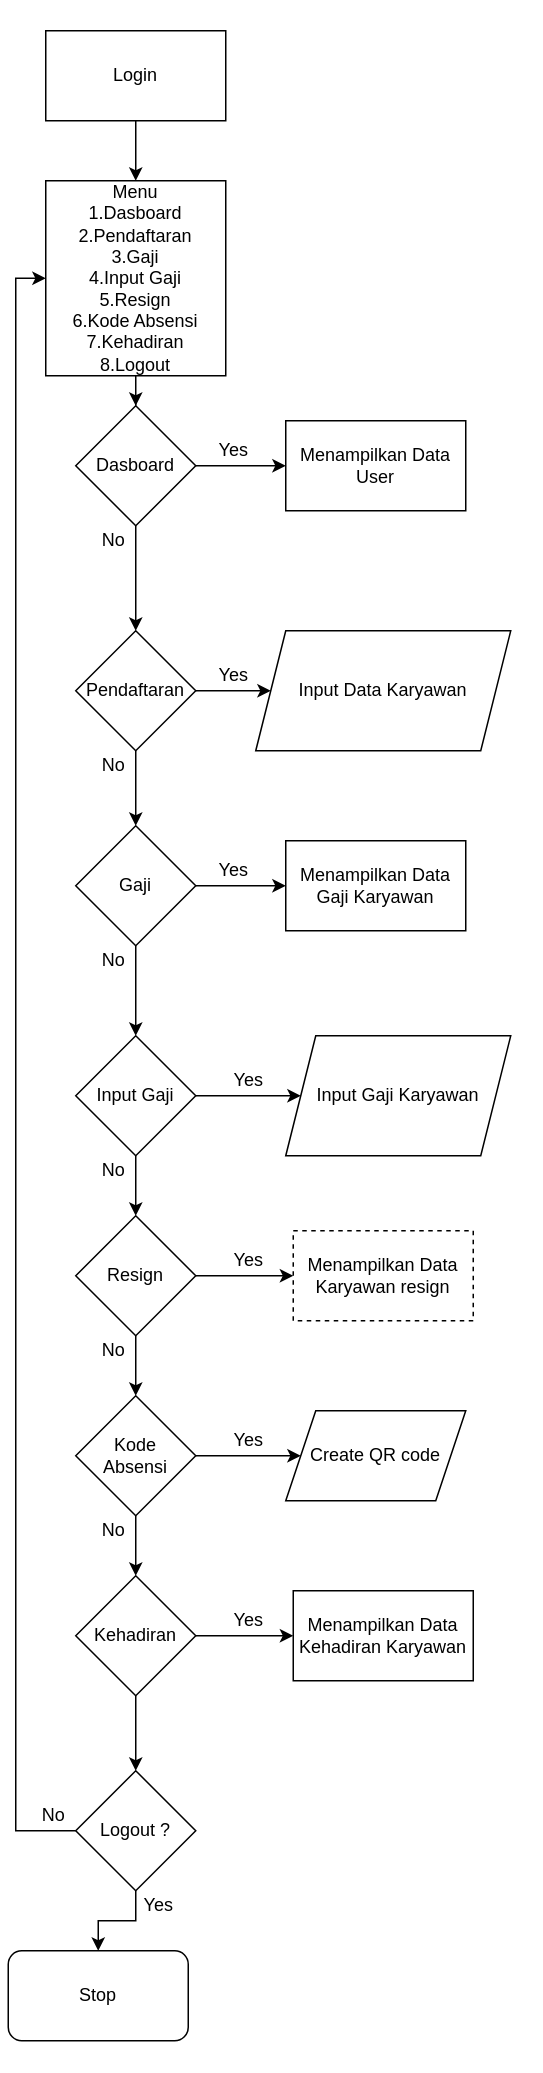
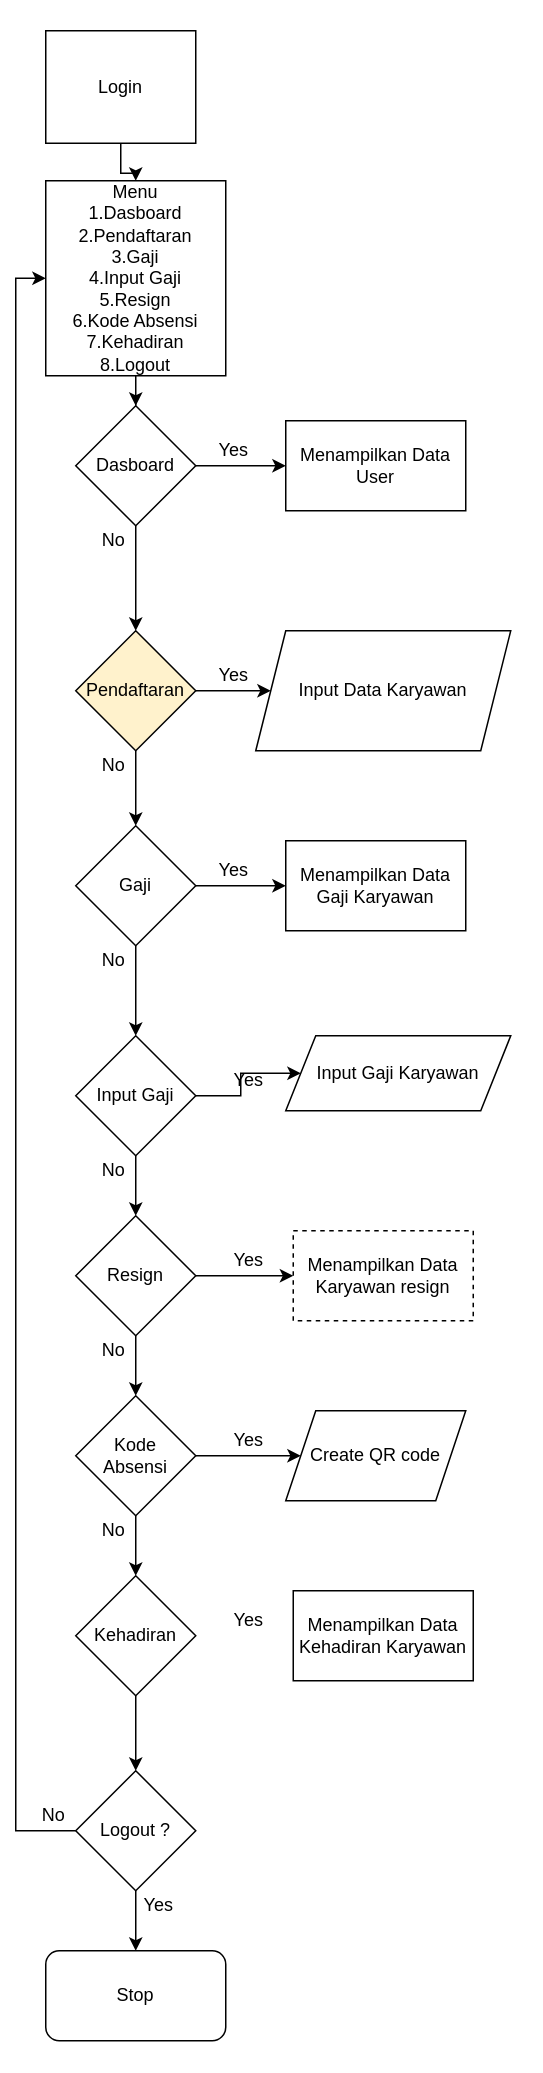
  <mxCell id="0" />
  <mxCell id="1" parent="0" />
  <mxCell id="2" value="" style="edgeStyle=orthogonalEdgeStyle;rounded=0;orthogonalLoop=1;jettySize=auto;html=1;" parent="1" source="3" target="5" edge="1"><mxGeometry relative="1" as="geometry" /></mxCell>
- <mxCell id="3" value="Login&lt;br&gt;" style="rounded=0;whiteSpace=wrap;html=1;" parent="1" vertex="1"><mxGeometry x="30" y="20" width="120" height="60" as="geometry" /></mxCell>
+ <mxCell id="3" value="Login&lt;br&gt;" style="rounded=0;whiteSpace=wrap;html=1;" parent="1" vertex="1"><mxGeometry x="30" y="20" width="100" height="75" as="geometry" /></mxCell>
  <mxCell id="4" value="" style="edgeStyle=orthogonalEdgeStyle;rounded=0;orthogonalLoop=1;jettySize=auto;html=1;" parent="1" source="5" target="8" edge="1"><mxGeometry relative="1" as="geometry" /></mxCell>
  <mxCell id="5" value="Menu&lt;br&gt;1.Dasboard&lt;br&gt;2.Pendaftaran&lt;br&gt;3.Gaji&lt;br&gt;4.Input Gaji&lt;br&gt;5.Resign&lt;br&gt;6.Kode Absensi&lt;br&gt;7.Kehadiran&lt;br&gt;8.Logout" style="rounded=0;whiteSpace=wrap;html=1;" parent="1" vertex="1"><mxGeometry x="30" y="120" width="120" height="130" as="geometry" /></mxCell>
  <mxCell id="6" value="" style="edgeStyle=orthogonalEdgeStyle;rounded=0;orthogonalLoop=1;jettySize=auto;html=1;entryX=0;entryY=0.5;entryDx=0;entryDy=0;" parent="1" source="8" target="13" edge="1"><mxGeometry relative="1" as="geometry"><mxPoint x="210" y="260" as="targetPoint" /></mxGeometry></mxCell>
  <mxCell id="7" style="edgeStyle=orthogonalEdgeStyle;rounded=0;orthogonalLoop=1;jettySize=auto;html=1;" parent="1" source="8" target="19" edge="1"><mxGeometry relative="1" as="geometry" /></mxCell>
  <mxCell id="8" value="Dasboard" style="rhombus;whiteSpace=wrap;html=1;" parent="1" vertex="1"><mxGeometry x="50" y="270" width="80" height="80" as="geometry" /></mxCell>
  <mxCell id="9" value="" style="edgeStyle=orthogonalEdgeStyle;rounded=0;orthogonalLoop=1;jettySize=auto;html=1;" parent="1" source="11" target="21" edge="1"><mxGeometry relative="1" as="geometry" /></mxCell>
  <mxCell id="10" value="" style="edgeStyle=orthogonalEdgeStyle;rounded=0;orthogonalLoop=1;jettySize=auto;html=1;" parent="1" source="11" target="16" edge="1"><mxGeometry relative="1" as="geometry" /></mxCell>
  <mxCell id="11" value="Gaji" style="rhombus;whiteSpace=wrap;html=1;" parent="1" vertex="1"><mxGeometry x="50" y="550" width="80" height="80" as="geometry" /></mxCell>
- <mxCell id="12" value="Stop" style="rounded=1;whiteSpace=wrap;html=1;" parent="1" vertex="1"><mxGeometry x="5" y="1300" width="120" height="60" as="geometry" /></mxCell>
+ <mxCell id="12" value="Stop" style="rounded=1;whiteSpace=wrap;html=1;" parent="1" vertex="1"><mxGeometry x="30" y="1300" width="120" height="60" as="geometry" /></mxCell>
  <mxCell id="13" value="Menampilkan Data User" style="rounded=0;whiteSpace=wrap;html=1;" parent="1" vertex="1"><mxGeometry x="190" y="280" width="120" height="60" as="geometry" /></mxCell>
  <mxCell id="14" value="" style="edgeStyle=orthogonalEdgeStyle;rounded=0;orthogonalLoop=1;jettySize=auto;html=1;" parent="1" source="16" target="22" edge="1"><mxGeometry relative="1" as="geometry" /></mxCell>
  <mxCell id="15" value="" style="edgeStyle=orthogonalEdgeStyle;rounded=0;orthogonalLoop=1;jettySize=auto;html=1;" parent="1" source="16" target="25" edge="1"><mxGeometry relative="1" as="geometry" /></mxCell>
  <mxCell id="16" value="Input Gaji" style="rhombus;whiteSpace=wrap;html=1;" parent="1" vertex="1"><mxGeometry x="50" y="690" width="80" height="80" as="geometry" /></mxCell>
  <mxCell id="17" value="" style="edgeStyle=orthogonalEdgeStyle;rounded=0;orthogonalLoop=1;jettySize=auto;html=1;" parent="1" source="19" target="20" edge="1"><mxGeometry relative="1" as="geometry" /></mxCell>
  <mxCell id="18" value="" style="edgeStyle=orthogonalEdgeStyle;rounded=0;orthogonalLoop=1;jettySize=auto;html=1;" parent="1" source="19" target="11" edge="1"><mxGeometry relative="1" as="geometry" /></mxCell>
- <mxCell id="19" value="Pendaftaran" style="rhombus;whiteSpace=wrap;html=1;" parent="1" vertex="1"><mxGeometry x="50" y="420" width="80" height="80" as="geometry" /></mxCell>
+ <mxCell id="19" value="Pendaftaran" style="rhombus;whiteSpace=wrap;html=1;fillColor=#fff2cc;" parent="1" vertex="1"><mxGeometry x="50" y="420" width="80" height="80" as="geometry" /></mxCell>
  <mxCell id="20" value="Input Data Karyawan" style="shape=parallelogram;perimeter=parallelogramPerimeter;whiteSpace=wrap;html=1;fixedSize=1;" parent="1" vertex="1"><mxGeometry x="170" y="420" width="170" height="80" as="geometry" /></mxCell>
  <mxCell id="21" value="Menampilkan Data Gaji Karyawan" style="rounded=0;whiteSpace=wrap;html=1;" parent="1" vertex="1"><mxGeometry x="190" y="560" width="120" height="60" as="geometry" /></mxCell>
- <mxCell id="22" value="Input Gaji Karyawan" style="shape=parallelogram;perimeter=parallelogramPerimeter;whiteSpace=wrap;html=1;fixedSize=1;" parent="1" vertex="1"><mxGeometry x="190" y="690" width="150" height="80" as="geometry" /></mxCell>
+ <mxCell id="22" value="Input Gaji Karyawan" style="shape=parallelogram;perimeter=parallelogramPerimeter;whiteSpace=wrap;html=1;fixedSize=1;" parent="1" vertex="1"><mxGeometry x="190" y="690" width="150" height="50" as="geometry" /></mxCell>
  <mxCell id="23" value="" style="edgeStyle=orthogonalEdgeStyle;rounded=0;orthogonalLoop=1;jettySize=auto;html=1;" parent="1" source="25" target="26" edge="1"><mxGeometry relative="1" as="geometry" /></mxCell>
  <mxCell id="24" value="" style="edgeStyle=orthogonalEdgeStyle;rounded=0;orthogonalLoop=1;jettySize=auto;html=1;" parent="1" source="25" target="29" edge="1"><mxGeometry relative="1" as="geometry" /></mxCell>
  <mxCell id="25" value="Resign" style="rhombus;whiteSpace=wrap;html=1;" parent="1" vertex="1"><mxGeometry x="50" y="810" width="80" height="80" as="geometry" /></mxCell>
  <mxCell id="26" value="Menampilkan Data Karyawan resign" style="rounded=0;whiteSpace=wrap;html=1;dashed=1;" parent="1" vertex="1"><mxGeometry x="195" y="820" width="120" height="60" as="geometry" /></mxCell>
  <mxCell id="27" value="" style="edgeStyle=orthogonalEdgeStyle;rounded=0;orthogonalLoop=1;jettySize=auto;html=1;" parent="1" source="29" target="30" edge="1"><mxGeometry relative="1" as="geometry" /></mxCell>
  <mxCell id="28" value="" style="edgeStyle=orthogonalEdgeStyle;rounded=0;orthogonalLoop=1;jettySize=auto;html=1;" parent="1" source="29" target="33" edge="1"><mxGeometry relative="1" as="geometry" /></mxCell>
  <mxCell id="29" value="Kode &lt;br&gt;Absensi" style="rhombus;whiteSpace=wrap;html=1;" parent="1" vertex="1"><mxGeometry x="50" y="930" width="80" height="80" as="geometry" /></mxCell>
  <mxCell id="30" value="Create QR code" style="shape=parallelogram;perimeter=parallelogramPerimeter;whiteSpace=wrap;html=1;fixedSize=1;" parent="1" vertex="1"><mxGeometry x="190" y="940" width="120" height="60" as="geometry" /></mxCell>
- <mxCell id="31" value="" style="edgeStyle=orthogonalEdgeStyle;rounded=0;orthogonalLoop=1;jettySize=auto;html=1;" parent="1" source="33" target="34" edge="1"><mxGeometry relative="1" as="geometry" /></mxCell>
  <mxCell id="32" value="" style="edgeStyle=orthogonalEdgeStyle;rounded=0;orthogonalLoop=1;jettySize=auto;html=1;" edge="1" parent="1" source="33" target="50"><mxGeometry relative="1" as="geometry" /></mxCell>
  <mxCell id="33" value="Kehadiran" style="rhombus;whiteSpace=wrap;html=1;" parent="1" vertex="1"><mxGeometry x="50" y="1050" width="80" height="80" as="geometry" /></mxCell>
  <mxCell id="34" value="Menampilkan Data Kehadiran Karyawan" style="rounded=0;whiteSpace=wrap;html=1;" parent="1" vertex="1"><mxGeometry x="195" y="1060" width="120" height="60" as="geometry" /></mxCell>
  <mxCell id="35" value="Yes" style="text;html=1;resizable=0;autosize=1;align=center;verticalAlign=middle;points=[];fillColor=none;strokeColor=none;rounded=0;" parent="1" vertex="1"><mxGeometry x="140" y="290" width="30" height="20" as="geometry" /></mxCell>
  <mxCell id="36" value="Yes" style="text;html=1;resizable=0;autosize=1;align=center;verticalAlign=middle;points=[];fillColor=none;strokeColor=none;rounded=0;" parent="1" vertex="1"><mxGeometry x="150" y="1070" width="30" height="20" as="geometry" /></mxCell>
  <mxCell id="37" value="Yes" style="text;html=1;resizable=0;autosize=1;align=center;verticalAlign=middle;points=[];fillColor=none;strokeColor=none;rounded=0;" parent="1" vertex="1"><mxGeometry x="150" y="950" width="30" height="20" as="geometry" /></mxCell>
  <mxCell id="38" value="Yes" style="text;html=1;resizable=0;autosize=1;align=center;verticalAlign=middle;points=[];fillColor=none;strokeColor=none;rounded=0;" parent="1" vertex="1"><mxGeometry x="150" y="830" width="30" height="20" as="geometry" /></mxCell>
  <mxCell id="39" value="Yes" style="text;html=1;resizable=0;autosize=1;align=center;verticalAlign=middle;points=[];fillColor=none;strokeColor=none;rounded=0;" parent="1" vertex="1"><mxGeometry x="150" y="710" width="30" height="20" as="geometry" /></mxCell>
  <mxCell id="40" value="Yes" style="text;html=1;resizable=0;autosize=1;align=center;verticalAlign=middle;points=[];fillColor=none;strokeColor=none;rounded=0;" parent="1" vertex="1"><mxGeometry x="140" y="570" width="30" height="20" as="geometry" /></mxCell>
  <mxCell id="41" value="Yes" style="text;html=1;resizable=0;autosize=1;align=center;verticalAlign=middle;points=[];fillColor=none;strokeColor=none;rounded=0;" parent="1" vertex="1"><mxGeometry x="140" y="440" width="30" height="20" as="geometry" /></mxCell>
  <mxCell id="42" value="No" style="text;html=1;resizable=0;autosize=1;align=center;verticalAlign=middle;points=[];fillColor=none;strokeColor=none;rounded=0;" parent="1" vertex="1"><mxGeometry x="60" y="350" width="30" height="20" as="geometry" /></mxCell>
  <mxCell id="43" value="No" style="text;html=1;resizable=0;autosize=1;align=center;verticalAlign=middle;points=[];fillColor=none;strokeColor=none;rounded=0;" parent="1" vertex="1"><mxGeometry x="60" y="1010" width="30" height="20" as="geometry" /></mxCell>
  <mxCell id="44" value="No" style="text;html=1;resizable=0;autosize=1;align=center;verticalAlign=middle;points=[];fillColor=none;strokeColor=none;rounded=0;" parent="1" vertex="1"><mxGeometry x="60" y="890" width="30" height="20" as="geometry" /></mxCell>
  <mxCell id="45" value="No" style="text;html=1;resizable=0;autosize=1;align=center;verticalAlign=middle;points=[];fillColor=none;strokeColor=none;rounded=0;" parent="1" vertex="1"><mxGeometry x="60" y="770" width="30" height="20" as="geometry" /></mxCell>
  <mxCell id="46" value="No" style="text;html=1;resizable=0;autosize=1;align=center;verticalAlign=middle;points=[];fillColor=none;strokeColor=none;rounded=0;" parent="1" vertex="1"><mxGeometry x="60" y="630" width="30" height="20" as="geometry" /></mxCell>
  <mxCell id="47" value="No" style="text;html=1;resizable=0;autosize=1;align=center;verticalAlign=middle;points=[];fillColor=none;strokeColor=none;rounded=0;" parent="1" vertex="1"><mxGeometry x="60" y="500" width="30" height="20" as="geometry" /></mxCell>
  <mxCell id="48" value="" style="edgeStyle=orthogonalEdgeStyle;rounded=0;orthogonalLoop=1;jettySize=auto;html=1;" edge="1" parent="1" source="50" target="12"><mxGeometry relative="1" as="geometry" /></mxCell>
  <mxCell id="49" style="edgeStyle=orthogonalEdgeStyle;rounded=0;orthogonalLoop=1;jettySize=auto;html=1;exitX=0;exitY=0.5;exitDx=0;exitDy=0;entryX=0;entryY=0.5;entryDx=0;entryDy=0;" edge="1" parent="1" source="50" target="5"><mxGeometry relative="1" as="geometry" /></mxCell>
  <mxCell id="50" value="Logout ?" style="rhombus;whiteSpace=wrap;html=1;" vertex="1" parent="1"><mxGeometry x="50" y="1180" width="80" height="80" as="geometry" /></mxCell>
  <mxCell id="51" value="Yes" style="text;html=1;align=center;verticalAlign=middle;resizable=0;points=[];autosize=1;strokeColor=none;fillColor=none;" vertex="1" parent="1"><mxGeometry x="90" y="1260" width="30" height="20" as="geometry" /></mxCell>
  <mxCell id="52" value="No" style="text;html=1;align=center;verticalAlign=middle;resizable=0;points=[];autosize=1;strokeColor=none;fillColor=none;" vertex="1" parent="1"><mxGeometry x="20" y="1200" width="30" height="20" as="geometry" /></mxCell>
